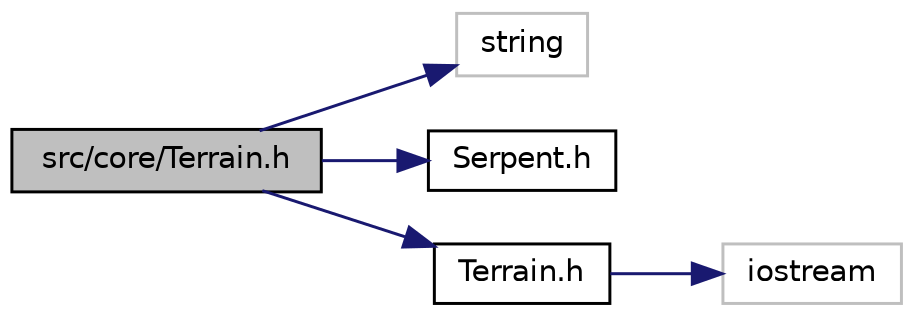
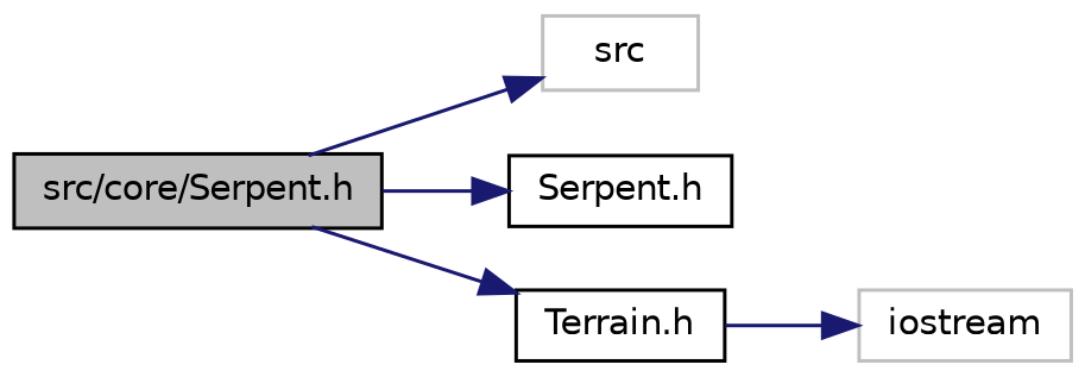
  digraph {
    rankdir=LR
    node [color=black fillcolor=white fontname=Helvetica fontsize=10 shape=record style=filled]
    edge [color=midnightblue fontname=Helvetica fontsize=10 labelfontname=Helvetica labelfontsize=10 style=solid]
-   n1 [fillcolor=grey75 fontcolor=black height=0.2 label="src/core/Terrain.h" width=0.4]
-   n2 [color=grey75 height=0.2 label=string width=0.4]
+   n1 [fillcolor=grey75 fontcolor=black height=0.2 label="src/core/Serpent.h" width=0.4]
+   n2 [color=grey75 height=0.2 label=src width=0.4]
    n3 [height=0.2 label="Serpent.h" width=0.4]
    n4 [height=0.2 label="Terrain.h" width=0.4]
    n5 [color=grey75 height=0.2 label=iostream width=0.4]
    n1 -> n2
    n1 -> n3
    n1 -> n4
    n4 -> n5
  }
